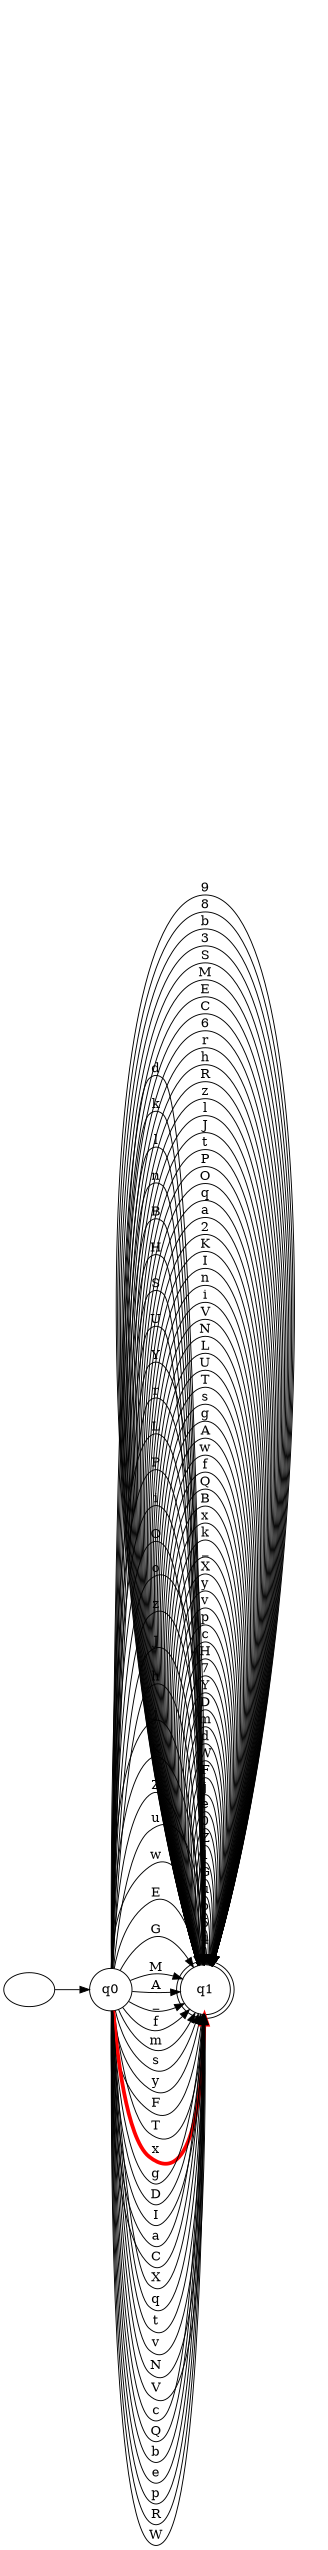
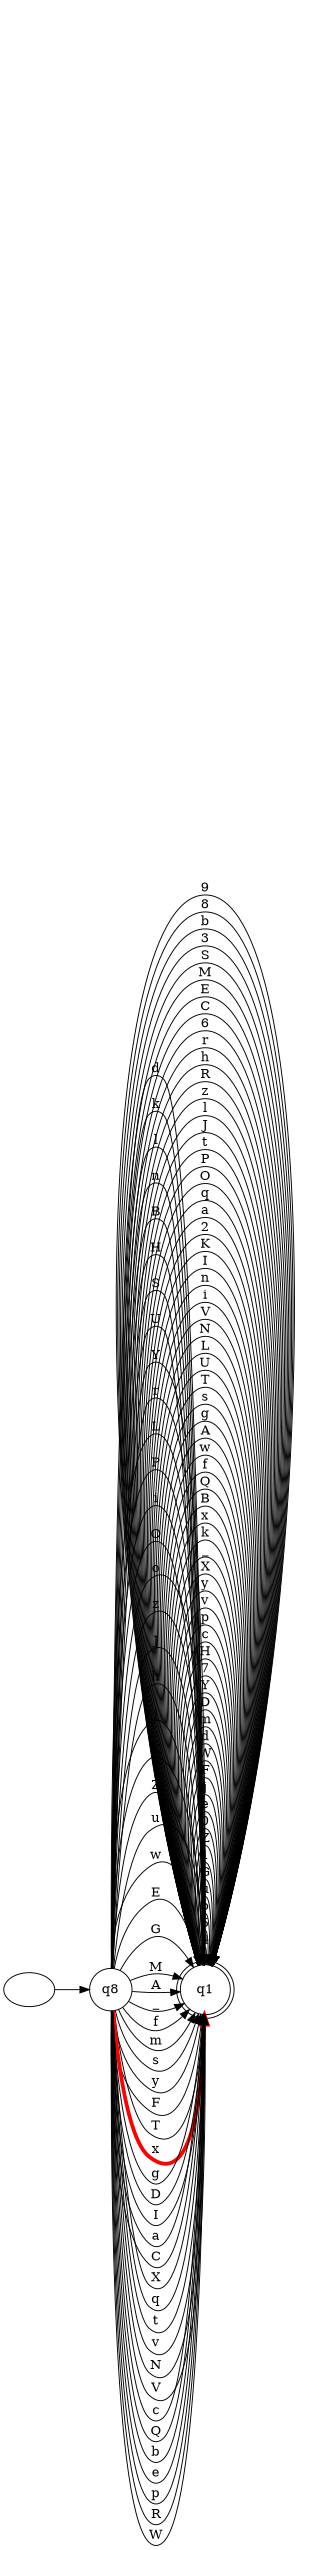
  digraph {
    rankdir=LR
-   q0 [shape=circle]
+   q0 [shape=circle label=q8]
    ""
    q1 [shape=doublecircle]
    q0 -> q1 [label=d]
    q0 -> q1 [label=k]
    q0 -> q1 [label=l]
    q0 -> q1 [label=n]
    q0 -> q1 [label=B]
    q0 -> q1 [label=H]
    q0 -> q1 [label=S]
    q0 -> q1 [label=U]
    q0 -> q1 [label=Y]
    q0 -> q1 [label=r]
    q0 -> q1 [label=L]
    q0 -> q1 [label=P]
    q0 -> q1 [label=i]
    q0 -> q1 [label=O]
    q0 -> q1 [label=o]
    q0 -> q1 [label=z]
    q0 -> q1 [label=J]
    q0 -> q1 [label=h]
    q0 -> q1 [label=j]
    q0 -> q1 [label=K]
    q0 -> q1 [label=Z]
    q0 -> q1 [label=u]
    q0 -> q1 [label=w]
    q0 -> q1 [label=E]
    q0 -> q1 [label=G]
    q0 -> q1 [label=M]
    q0 -> q1 [label=A]
    q0 -> q1 [label=_]
    q0 -> q1 [label=f]
    q0 -> q1 [label=m]
    q0 -> q1 [label=s]
    q0 -> q1 [label=y]
    q0 -> q1 [label=F]
    q0 -> q1 [label=T]
    q0 -> q1 [color=red label=x penwidth=4]
    q0 -> q1 [label=g]
    q0 -> q1 [label=D]
    q0 -> q1 [label=I]
    q0 -> q1 [label=a]
    q0 -> q1 [label=C]
    q0 -> q1 [label=X]
    q0 -> q1 [label=q]
    q0 -> q1 [label=t]
    q0 -> q1 [label=v]
    q0 -> q1 [label=N]
    q0 -> q1 [label=V]
    q0 -> q1 [label=c]
    q0 -> q1 [label=Q]
    q0 -> q1 [label=b]
    q0 -> q1 [label=e]
    q0 -> q1 [label=p]
    q0 -> q1 [label=R]
    q0 -> q1 [label=W]
    "" -> q0
    q1 -> q1 [label=4]
    q1 -> q1 [label=5]
    q1 -> q1 [label=o]
    q1 -> q1 [label=u]
    q1 -> q1 [label=G]
    q1 -> q1 [label=1]
    q1 -> q1 [label=Z]
    q1 -> q1 [label=0]
    q1 -> q1 [label=e]
    q1 -> q1 [label=j]
    q1 -> q1 [label=F]
    q1 -> q1 [label=W]
    q1 -> q1 [label=d]
    q1 -> q1 [label=m]
    q1 -> q1 [label=D]
    q1 -> q1 [label=Y]
    q1 -> q1 [label=7]
    q1 -> q1 [label=H]
    q1 -> q1 [label=c]
    q1 -> q1 [label=p]
    q1 -> q1 [label=v]
    q1 -> q1 [label=y]
    q1 -> q1 [label=X]
    q1 -> q1 [label=_]
    q1 -> q1 [label=k]
    q1 -> q1 [label=x]
    q1 -> q1 [label=B]
    q1 -> q1 [label=Q]
    q1 -> q1 [label=f]
    q1 -> q1 [label=w]
    q1 -> q1 [label=A]
    q1 -> q1 [label=g]
    q1 -> q1 [label=s]
    q1 -> q1 [label=T]
    q1 -> q1 [label=U]
    q1 -> q1 [label=L]
    q1 -> q1 [label=N]
    q1 -> q1 [label=V]
    q1 -> q1 [label=i]
    q1 -> q1 [label=n]
    q1 -> q1 [label=I]
    q1 -> q1 [label=K]
    q1 -> q1 [label=2]
    q1 -> q1 [label=a]
    q1 -> q1 [label=q]
    q1 -> q1 [label=O]
    q1 -> q1 [label=P]
    q1 -> q1 [label=t]
    q1 -> q1 [label=J]
    q1 -> q1 [label=l]
    q1 -> q1 [label=z]
    q1 -> q1 [label=R]
    q1 -> q1 [label=h]
    q1 -> q1 [label=r]
    q1 -> q1 [label=6]
    q1 -> q1 [label=C]
    q1 -> q1 [label=E]
    q1 -> q1 [label=M]
    q1 -> q1 [label=S]
    q1 -> q1 [label=3]
    q1 -> q1 [label=b]
    q1 -> q1 [label=8]
    q1 -> q1 [label=9]
  }
